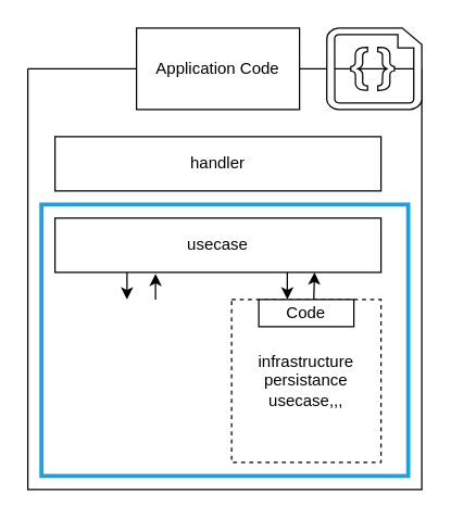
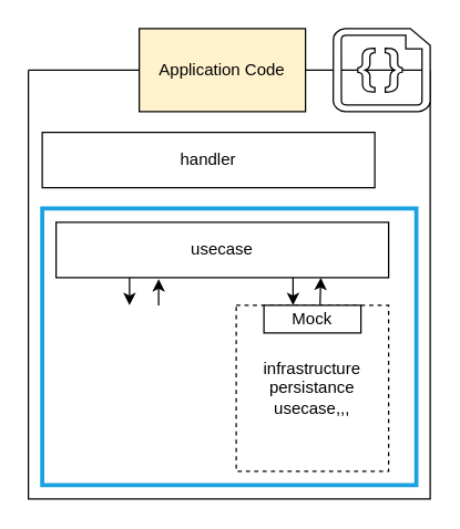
  <mxCell id="0" />
  <mxCell id="1" parent="0" />
  <mxCell id="2" value="" style="swimlane;startSize=0;" parent="1" vertex="1"><mxGeometry x="20" y="50" width="290" height="310" as="geometry"><mxRectangle x="240" y="160" width="50" height="40" as="alternateBounds" /></mxGeometry></mxCell>
  <mxCell id="3" value="" style="rounded=0;whiteSpace=wrap;html=1;strokeColor=#1BA1E2;strokeWidth=3;" vertex="1" parent="2"><mxGeometry x="10" y="100" width="270" height="200" as="geometry" /></mxCell>
- <mxCell id="4" value="handler" style="rounded=0;whiteSpace=wrap;html=1;" parent="2" vertex="1"><mxGeometry x="20" y="50" width="240" height="40" as="geometry" /></mxCell>
+ <mxCell id="4" value="handler" style="rounded=0;whiteSpace=wrap;html=1;" parent="2" vertex="1"><mxGeometry x="10" y="45" width="240" height="40" as="geometry" /></mxCell>
  <mxCell id="5" style="edgeStyle=none;html=1;exitX=0.25;exitY=1;exitDx=0;exitDy=0;entryX=0.5;entryY=0;entryDx=0;entryDy=0;" edge="1" parent="2"><mxGeometry relative="1" as="geometry"><mxPoint x="73" y="150" as="sourcePoint" /><mxPoint x="73" y="170" as="targetPoint" /></mxGeometry></mxCell>
  <mxCell id="6" style="edgeStyle=none;html=1;exitX=0.75;exitY=1;exitDx=0;exitDy=0;entryX=0.429;entryY=0;entryDx=0;entryDy=0;entryPerimeter=0;" edge="1" parent="2"><mxGeometry relative="1" as="geometry"><mxPoint x="191" y="150" as="sourcePoint" /><mxPoint x="191.03" y="170" as="targetPoint" /></mxGeometry></mxCell>
  <mxCell id="7" value="usecase" style="rounded=0;whiteSpace=wrap;html=1;" parent="2" vertex="1"><mxGeometry x="20" y="110" width="240" height="40" as="geometry" /></mxCell>
  <mxCell id="8" style="edgeStyle=none;html=1;exitX=0.75;exitY=0;exitDx=0;exitDy=0;entryX=0.375;entryY=1.025;entryDx=0;entryDy=0;entryPerimeter=0;" edge="1" parent="2"><mxGeometry relative="1" as="geometry"><mxPoint x="94" y="170" as="sourcePoint" /><mxPoint x="94" y="151" as="targetPoint" /></mxGeometry></mxCell>
  <mxCell id="9" value="infrastructure&lt;br&gt;persistance&lt;br&gt;usecase,,," style="rounded=0;whiteSpace=wrap;html=1;dashed=1;" parent="2" vertex="1"><mxGeometry x="150" y="170" width="110" height="120" as="geometry" /></mxCell>
  <mxCell id="10" style="edgeStyle=none;html=1;exitX=0.75;exitY=0;exitDx=0;exitDy=0;entryX=0.846;entryY=1;entryDx=0;entryDy=0;entryPerimeter=0;" edge="1" parent="2"><mxGeometry relative="1" as="geometry"><mxPoint x="210.5" y="170" as="sourcePoint" /><mxPoint x="211.04" y="150" as="targetPoint" /></mxGeometry></mxCell>
- <mxCell id="11" value="Code" style="rounded=0;whiteSpace=wrap;html=1;" vertex="1" parent="2"><mxGeometry x="170" y="170" width="70" height="20" as="geometry" /></mxCell>
- <mxCell id="12" value="Application Code" style="rounded=0;whiteSpace=wrap;html=1;" parent="1" vertex="1"><mxGeometry x="100" y="20" width="120" height="60" as="geometry" /></mxCell>
+ <mxCell id="11" value="Mock" style="rounded=0;whiteSpace=wrap;html=1;" vertex="1" parent="2"><mxGeometry x="170" y="170" width="70" height="20" as="geometry" /></mxCell>
+ <mxCell id="12" value="Application Code" style="rounded=0;whiteSpace=wrap;html=1;fillColor=#fff2cc;" parent="1" vertex="1"><mxGeometry x="100" y="20" width="120" height="60" as="geometry" /></mxCell>
  <mxCell id="13" value="" style="verticalLabelPosition=bottom;html=1;verticalAlign=top;align=center;shape=mxgraph.azure.code_file;pointerEvents=1;" parent="1" vertex="1"><mxGeometry x="240" y="20" width="70" height="60" as="geometry" /></mxCell>
